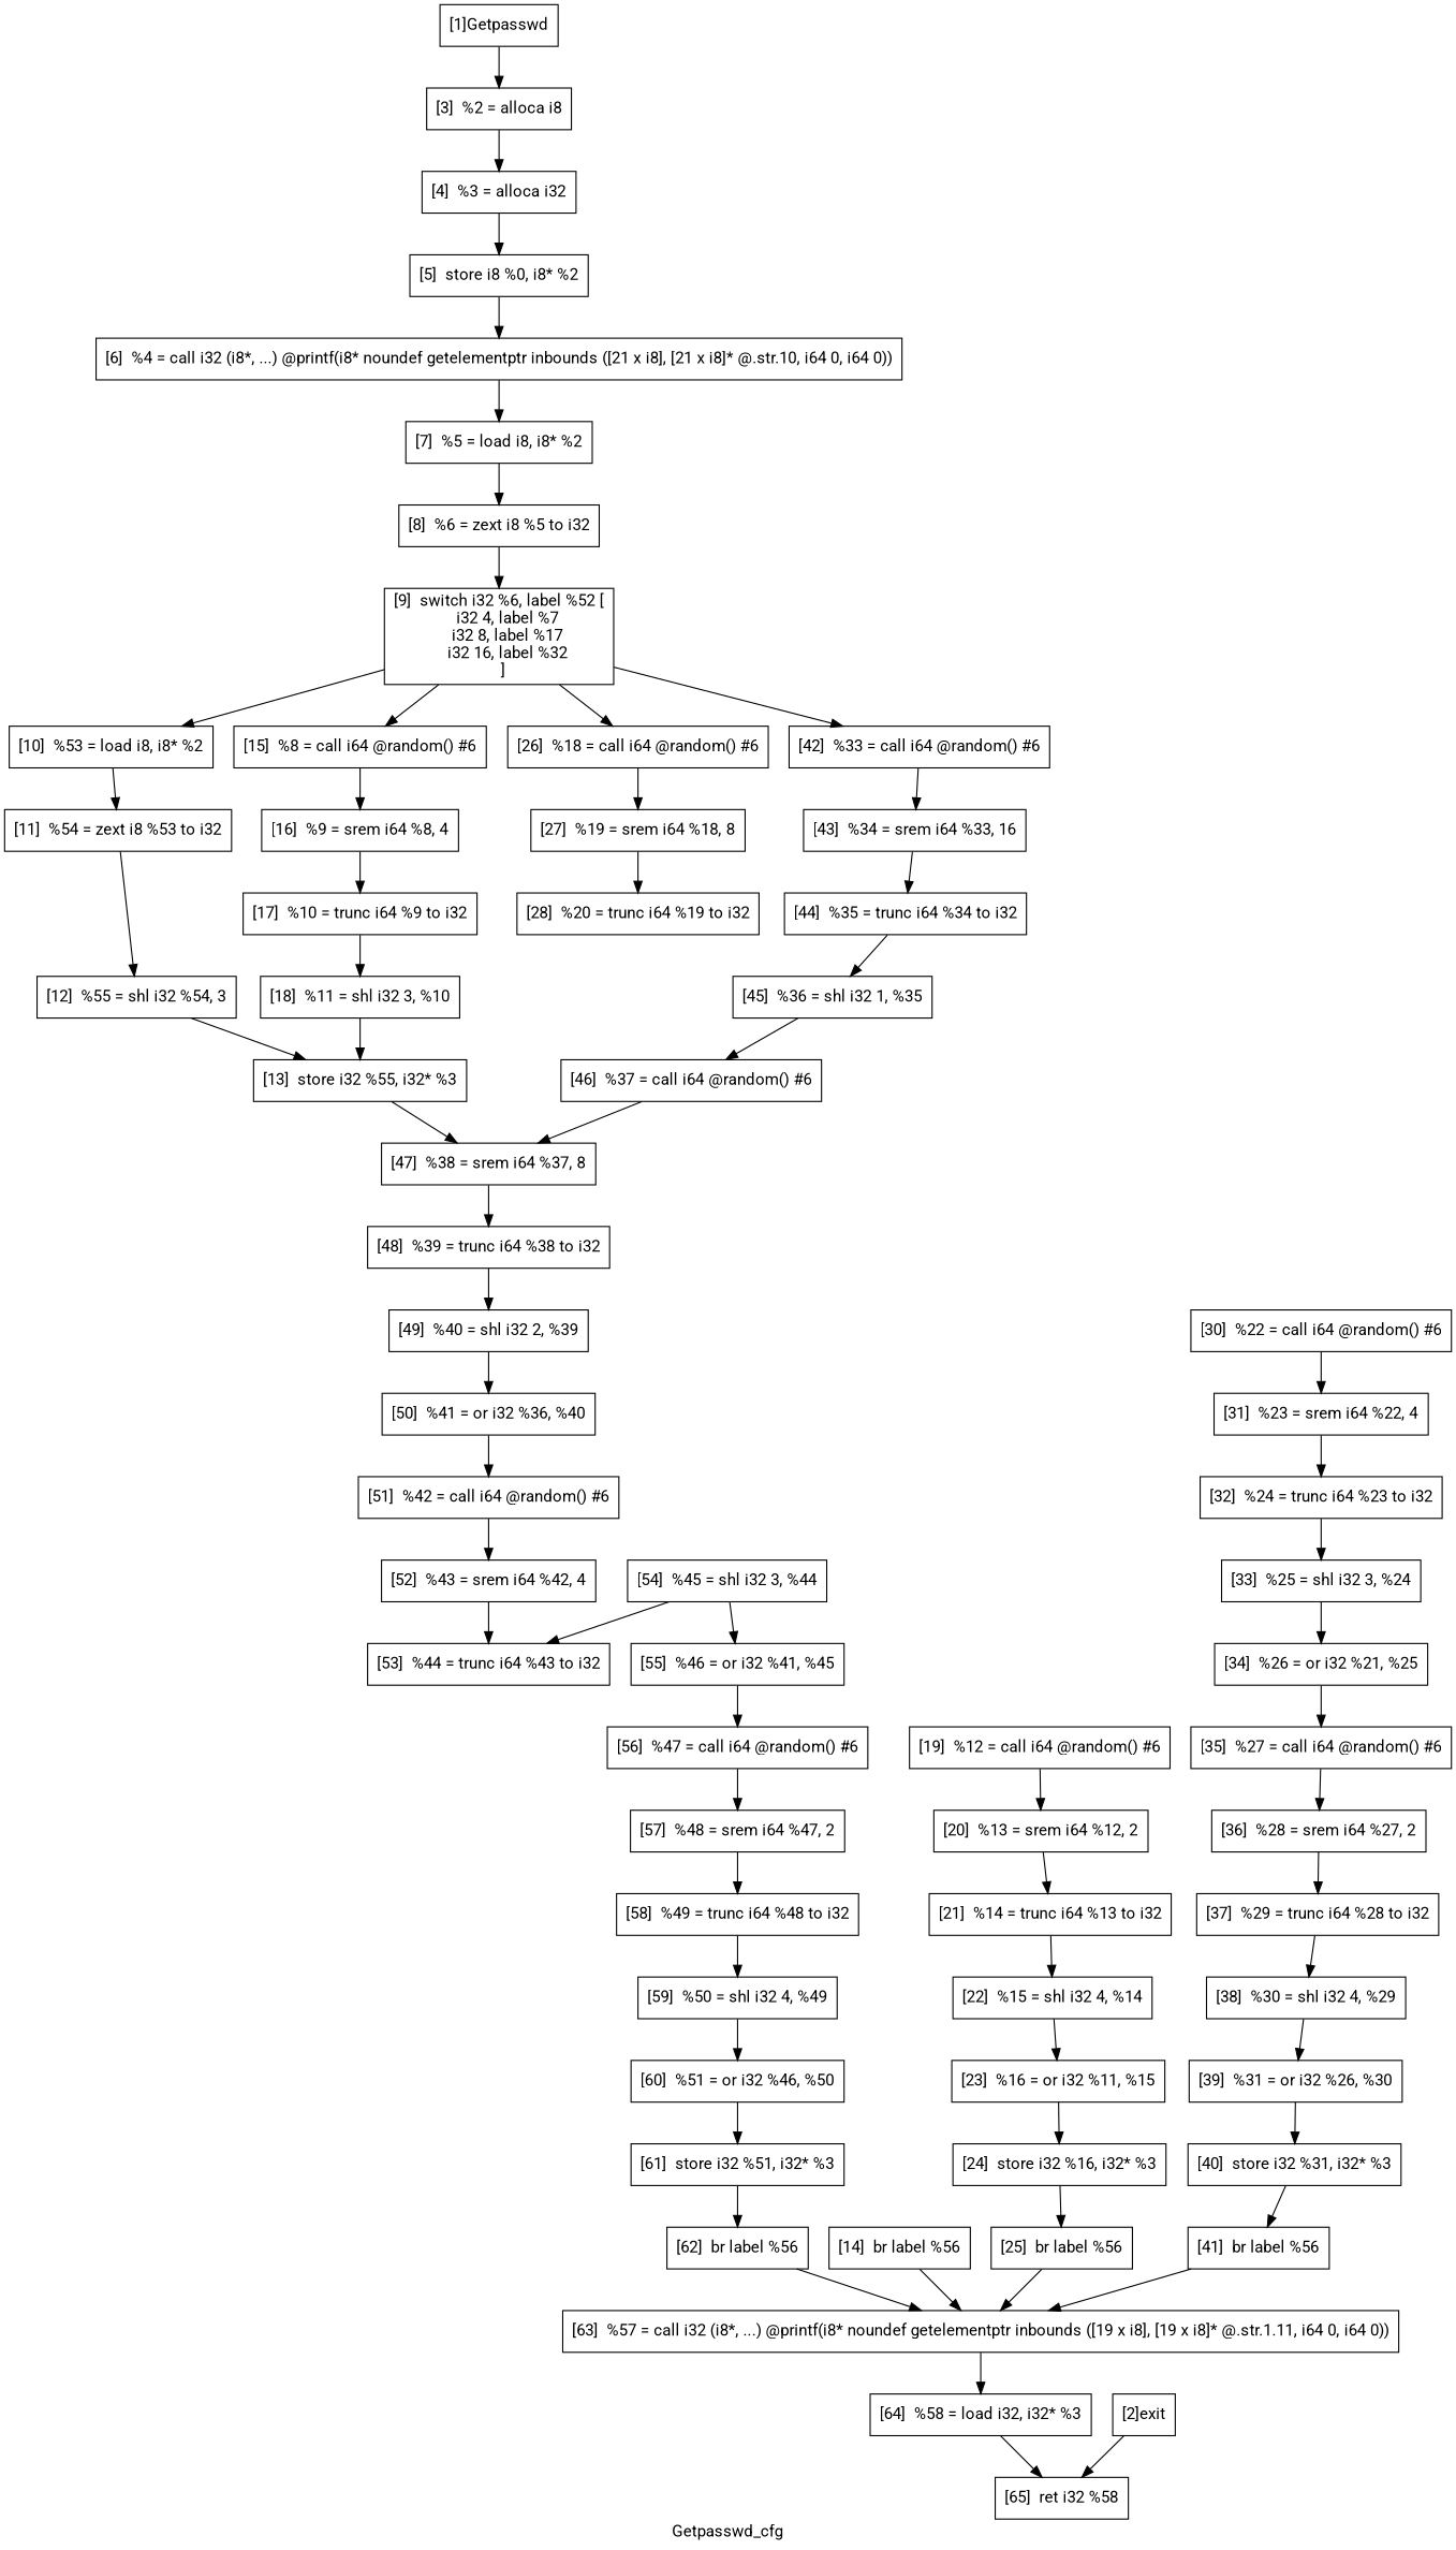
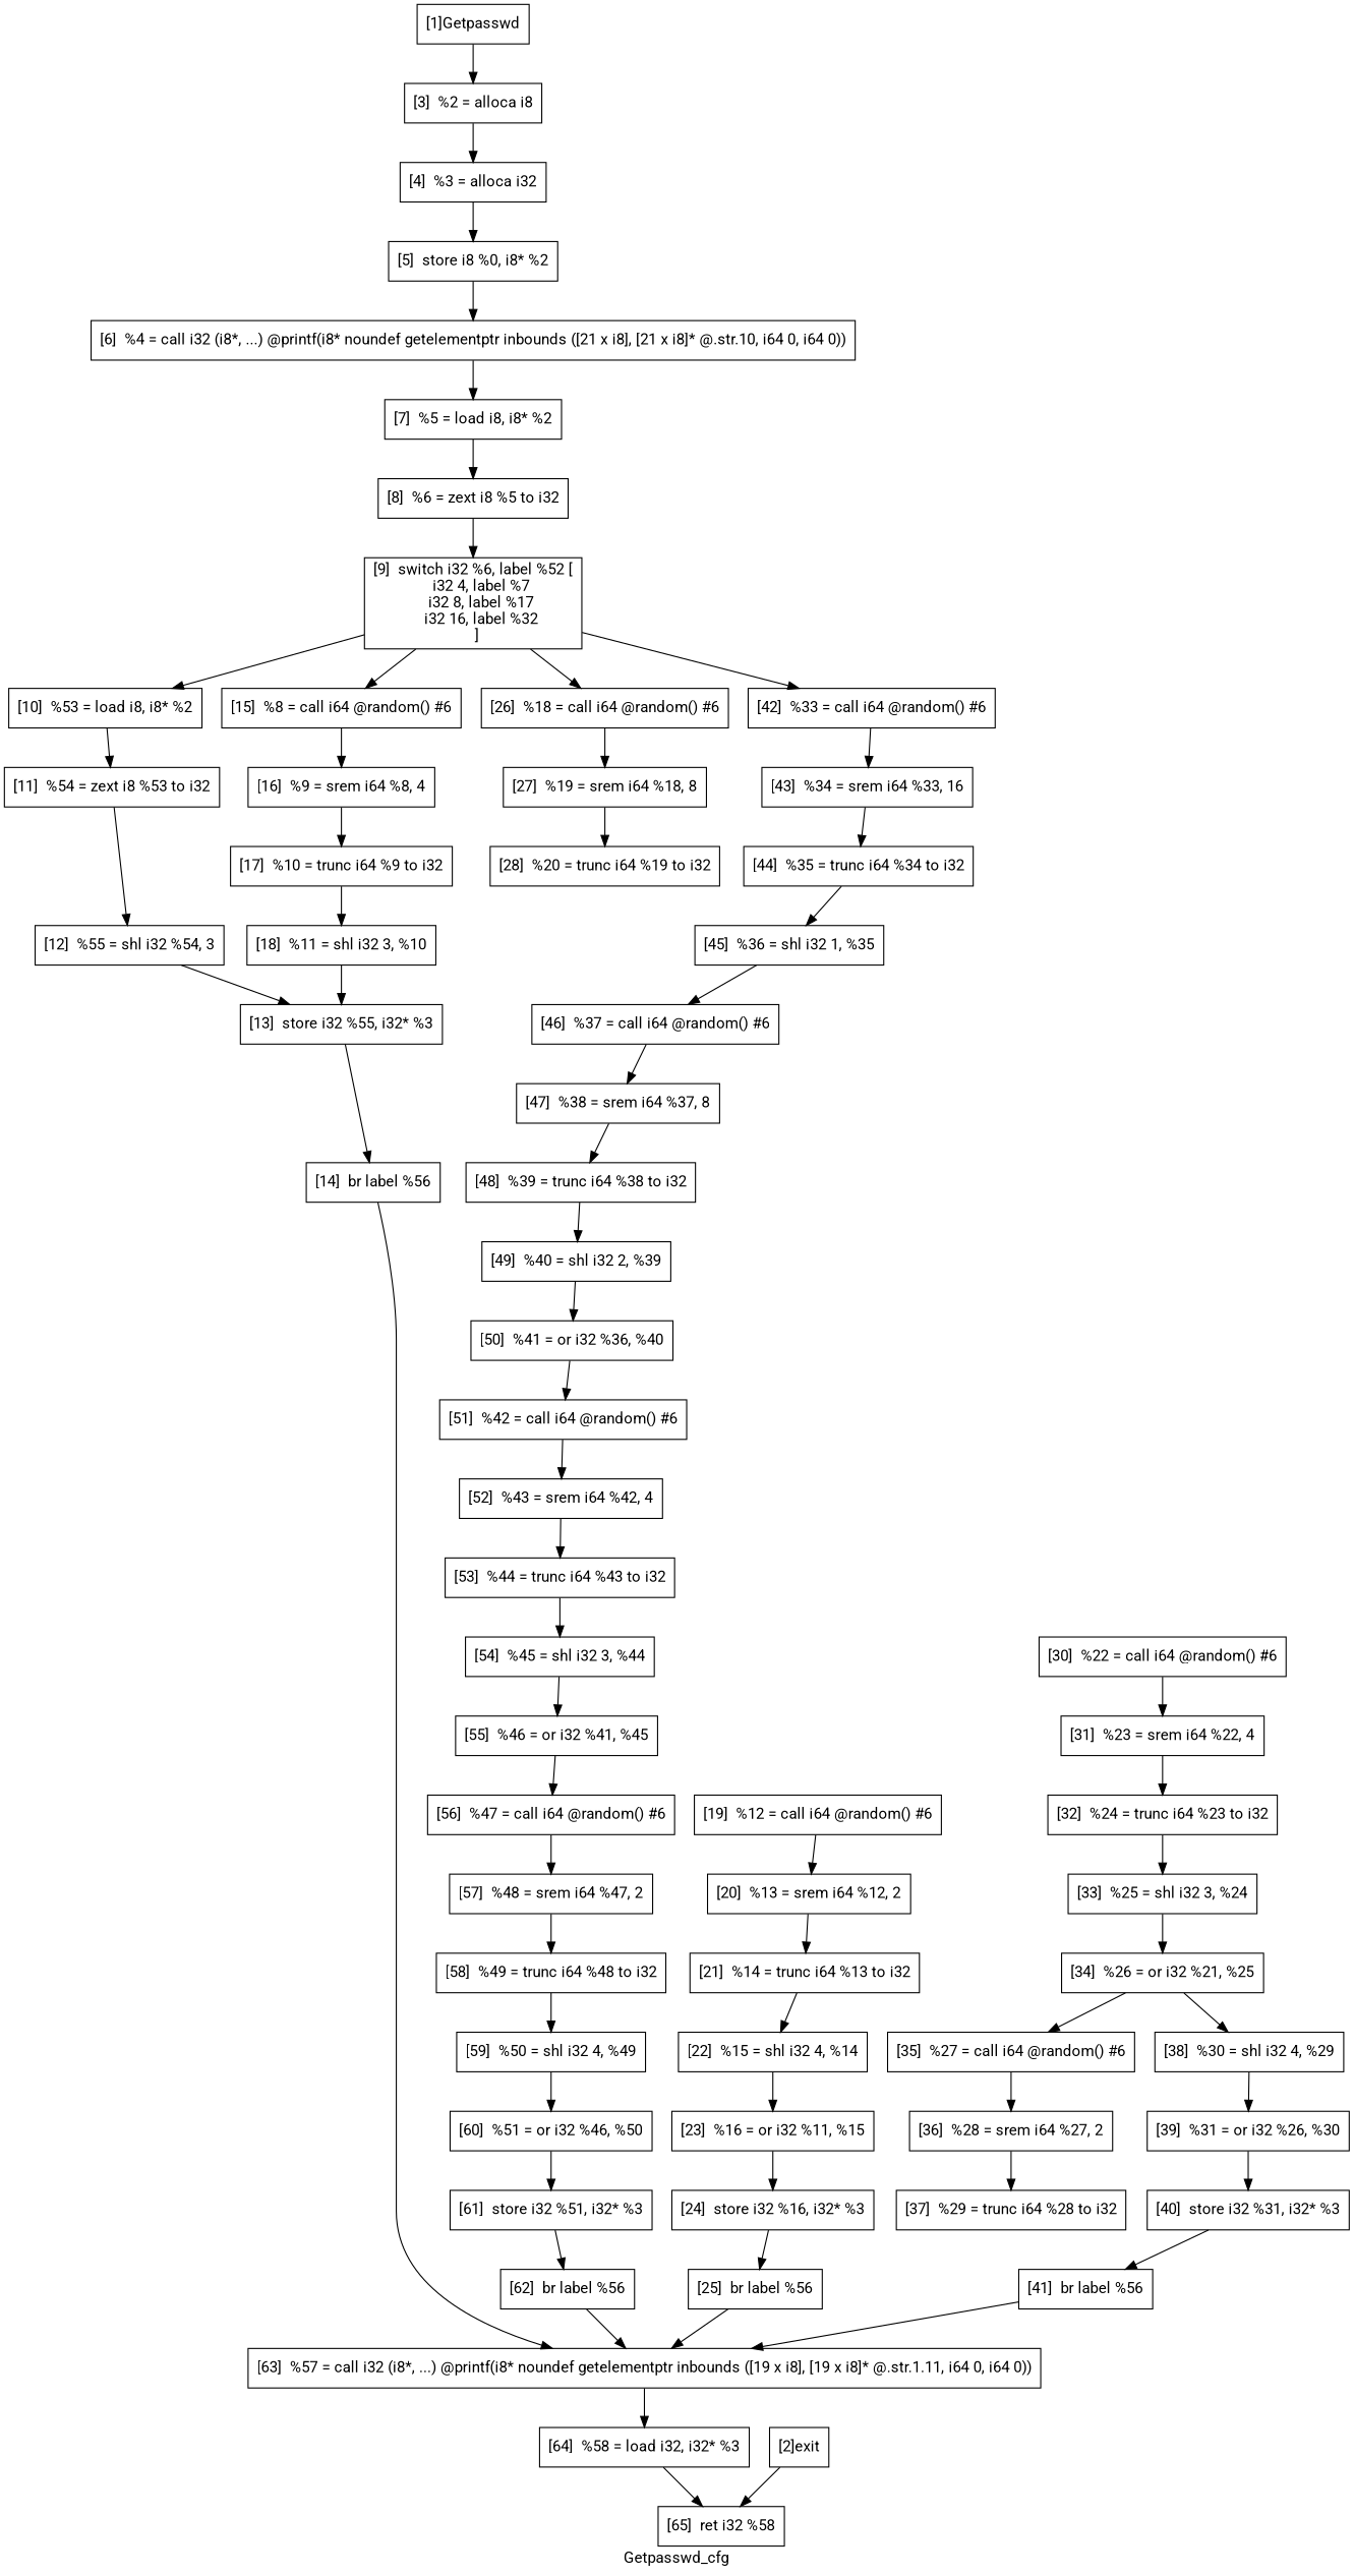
  digraph {
    fontname=Roboto
    label=Getpasswd_cfg
    node [color=black fontname=Roboto shape=rectangle]
    edge [color=black fontname=Roboto]
    n1 [label="[1]Getpasswd"]
    n2 [label="[3]  %2 = alloca i8"]
    n3 [label="[4]  %3 = alloca i32"]
    n4 [label="[2]exit"]
    n5 [label="[65]  ret i32 %58"]
    n6 [label="[5]  store i8 %0, i8* %2"]
    n7 [label="[6]  %4 = call i32 (i8*, ...) @printf(i8* noundef getelementptr inbounds ([21 x i8], [21 x i8]* @.str.10, i64 0, i64 0))"]
    n8 [label="[7]  %5 = load i8, i8* %2"]
    n9 [label="[8]  %6 = zext i8 %5 to i32"]
    n10 [label="[9]  switch i32 %6, label %52 [\n    i32 4, label %7\n    i32 8, label %17\n    i32 16, label %32\n  ]"]
    n11 [label="[10]  %53 = load i8, i8* %2"]
    n12 [label="[15]  %8 = call i64 @random() #6"]
    n13 [label="[26]  %18 = call i64 @random() #6"]
    n14 [label="[42]  %33 = call i64 @random() #6"]
    n15 [label="[11]  %54 = zext i8 %53 to i32"]
    n16 [label="[16]  %9 = srem i64 %8, 4"]
    n17 [label="[27]  %19 = srem i64 %18, 8"]
    n18 [label="[43]  %34 = srem i64 %33, 16"]
    n19 [label="[12]  %55 = shl i32 %54, 3"]
    n20 [label="[13]  store i32 %55, i32* %3"]
    n21 [label="[14]  br label %56"]
    n22 [label="[63]  %57 = call i32 (i8*, ...) @printf(i8* noundef getelementptr inbounds ([19 x i8], [19 x i8]* @.str.1.11, i64 0, i64 0))"]
    n23 [label="[64]  %58 = load i32, i32* %3"]
    n24 [label="[17]  %10 = trunc i64 %9 to i32"]
    n25 [label="[18]  %11 = shl i32 3, %10"]
    n26 [label="[19]  %12 = call i64 @random() #6"]
    n27 [label="[20]  %13 = srem i64 %12, 2"]
    n28 [label="[21]  %14 = trunc i64 %13 to i32"]
    n29 [label="[22]  %15 = shl i32 4, %14"]
    n30 [label="[23]  %16 = or i32 %11, %15"]
    n31 [label="[24]  store i32 %16, i32* %3"]
    n32 [label="[25]  br label %56"]
    n33 [label="[28]  %20 = trunc i64 %19 to i32"]
    n34 [label="[30]  %22 = call i64 @random() #6"]
    n35 [label="[31]  %23 = srem i64 %22, 4"]
    n36 [label="[32]  %24 = trunc i64 %23 to i32"]
    n37 [label="[33]  %25 = shl i32 3, %24"]
    n38 [label="[34]  %26 = or i32 %21, %25"]
    n39 [label="[35]  %27 = call i64 @random() #6"]
    n40 [label="[36]  %28 = srem i64 %27, 2"]
    n41 [label="[37]  %29 = trunc i64 %28 to i32"]
    n42 [label="[38]  %30 = shl i32 4, %29"]
    n43 [label="[39]  %31 = or i32 %26, %30"]
    n44 [label="[40]  store i32 %31, i32* %3"]
    n45 [label="[41]  br label %56"]
    n46 [label="[44]  %35 = trunc i64 %34 to i32"]
    n47 [label="[45]  %36 = shl i32 1, %35"]
    n48 [label="[46]  %37 = call i64 @random() #6"]
    n49 [label="[47]  %38 = srem i64 %37, 8"]
    n50 [label="[48]  %39 = trunc i64 %38 to i32"]
    n51 [label="[49]  %40 = shl i32 2, %39"]
    n52 [label="[50]  %41 = or i32 %36, %40"]
    n53 [label="[51]  %42 = call i64 @random() #6"]
    n54 [label="[52]  %43 = srem i64 %42, 4"]
    n55 [label="[53]  %44 = trunc i64 %43 to i32"]
    n56 [label="[54]  %45 = shl i32 3, %44"]
    n57 [label="[55]  %46 = or i32 %41, %45"]
    n58 [label="[56]  %47 = call i64 @random() #6"]
    n59 [label="[57]  %48 = srem i64 %47, 2"]
    n60 [label="[58]  %49 = trunc i64 %48 to i32"]
    n61 [label="[59]  %50 = shl i32 4, %49"]
    n62 [label="[60]  %51 = or i32 %46, %50"]
    n63 [label="[61]  store i32 %51, i32* %3"]
    n64 [label="[62]  br label %56"]
    n1 -> n2
    n2 -> n3
    n3 -> n6
    n4 -> n5
    n6 -> n7
    n7 -> n8
    n8 -> n9
    n9 -> n10
    n10 -> n11
    n10 -> n12
    n10 -> n13
    n10 -> n14
    n11 -> n15
    n12 -> n16
    n13 -> n17
    n14 -> n18
    n15 -> n19
    n16 -> n24
    n17 -> n33
    n18 -> n46
    n19 -> n20
-   n20 -> n49
+   n20 -> n21
    n21 -> n22
    n22 -> n23
    n23 -> n5
    n24 -> n25
    n25 -> n20
    n26 -> n27
    n27 -> n28
    n28 -> n29
    n29 -> n30
    n30 -> n31
    n31 -> n32
    n32 -> n22
    n34 -> n35
    n35 -> n36
    n36 -> n37
    n37 -> n38
    n38 -> n39
    n39 -> n40
    n40 -> n41
-   n41 -> n42
+   n38 -> n42
    n42 -> n43
    n43 -> n44
    n44 -> n45
    n45 -> n22
    n46 -> n47
    n47 -> n48
    n48 -> n49
    n49 -> n50
    n50 -> n51
    n51 -> n52
    n52 -> n53
    n53 -> n54
    n54 -> n55
-   n56 -> n55
+   n55 -> n56
    n56 -> n57
    n57 -> n58
    n58 -> n59
    n59 -> n60
    n60 -> n61
    n61 -> n62
    n62 -> n63
    n63 -> n64
    n64 -> n22
  }
